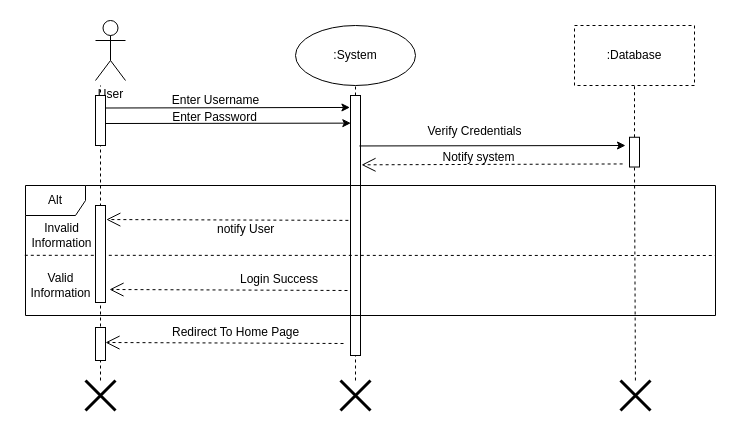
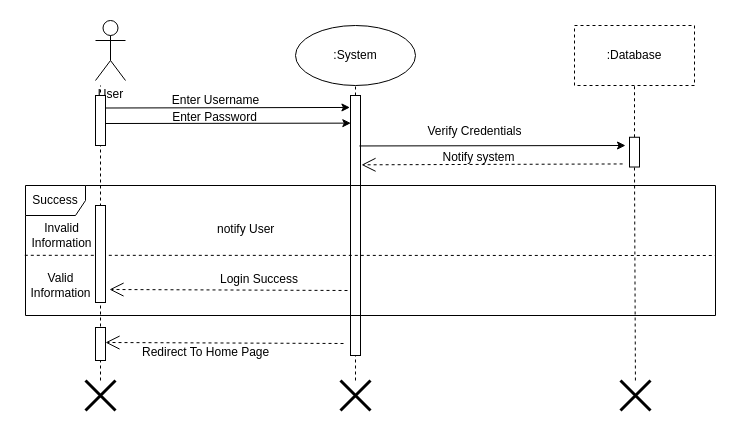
  <mxCell id="0" />
  <mxCell id="1" parent="0" />
  <mxCell id="2" value="" style="rounded=0;whiteSpace=wrap;html=1;" parent="1" vertex="1"><mxGeometry x="350" y="95" width="10" height="260" as="geometry" /></mxCell>
  <mxCell id="3" value="User" style="shape=umlActor;verticalLabelPosition=bottom;verticalAlign=top;html=1;outlineConnect=0;" parent="1" vertex="1"><mxGeometry x="95" y="20" width="30" height="60" as="geometry" /></mxCell>
  <mxCell id="4" value=":System" style="ellipse;whiteSpace=wrap;html=1;" parent="1" vertex="1"><mxGeometry x="295" y="25" width="120" height="60" as="geometry" /></mxCell>
  <mxCell id="5" value=":Database" style="rounded=0;whiteSpace=wrap;html=1;dashed=1;" parent="1" vertex="1"><mxGeometry x="574" y="25" width="120" height="60" as="geometry" /></mxCell>
  <mxCell id="6" value="" style="endArrow=none;dashed=1;html=1;rounded=0;entryX=0.5;entryY=1;entryDx=0;entryDy=0;" parent="1" source="31" target="5" edge="1"><mxGeometry width="50" height="50" relative="1" as="geometry"><mxPoint x="635" y="395" as="sourcePoint" /><mxPoint x="655" y="145" as="targetPoint" /></mxGeometry></mxCell>
  <mxCell id="7" value="" style="endArrow=none;dashed=1;html=1;rounded=0;" parent="1" source="2" target="4" edge="1"><mxGeometry width="50" height="50" relative="1" as="geometry"><mxPoint x="354.52" y="496.524" as="sourcePoint" /><mxPoint x="354.52" y="85" as="targetPoint" /></mxGeometry></mxCell>
  <mxCell id="8" value="" style="endArrow=none;dashed=1;html=1;rounded=0;" parent="1" source="25" edge="1"><mxGeometry width="50" height="50" relative="1" as="geometry"><mxPoint x="100" y="395" as="sourcePoint" /><mxPoint x="100" y="85" as="targetPoint" /></mxGeometry></mxCell>
  <mxCell id="9" value="" style="rounded=0;whiteSpace=wrap;html=1;" parent="1" vertex="1"><mxGeometry x="95" y="95" width="10" height="50" as="geometry" /></mxCell>
  <mxCell id="10" value="" style="endArrow=classic;html=1;rounded=0;exitX=1;exitY=0.25;exitDx=0;exitDy=0;entryX=-0.057;entryY=0.046;entryDx=0;entryDy=0;entryPerimeter=0;" parent="1" source="9" target="2" edge="1"><mxGeometry width="50" height="50" relative="1" as="geometry"><mxPoint x="215" y="215" as="sourcePoint" /><mxPoint x="345" y="108" as="targetPoint" /></mxGeometry></mxCell>
  <mxCell id="11" value="Enter Username" style="text;html=1;align=center;verticalAlign=middle;resizable=0;points=[];autosize=1;strokeColor=none;fillColor=none;" parent="1" vertex="1"><mxGeometry x="160" y="85" width="110" height="30" as="geometry" /></mxCell>
  <mxCell id="12" value="" style="endArrow=classic;html=1;rounded=0;entryX=-0.269;entryY=0.099;entryDx=0;entryDy=0;entryPerimeter=0;" parent="1" edge="1"><mxGeometry width="50" height="50" relative="1" as="geometry"><mxPoint x="105" y="123" as="sourcePoint" /><mxPoint x="350.31" y="122.64" as="targetPoint" /></mxGeometry></mxCell>
  <mxCell id="13" value="Enter Password" style="text;html=1;align=center;verticalAlign=middle;resizable=0;points=[];autosize=1;strokeColor=none;fillColor=none;" parent="1" vertex="1"><mxGeometry x="159" y="102" width="110" height="30" as="geometry" /></mxCell>
- <mxCell id="14" value="Alt" style="shape=umlFrame;whiteSpace=wrap;html=1;pointerEvents=0;" parent="1" vertex="1"><mxGeometry x="25" y="185" width="690" height="130" as="geometry" /></mxCell>
+ <mxCell id="14" value="Success" style="shape=umlFrame;whiteSpace=wrap;html=1;pointerEvents=0;" parent="1" vertex="1"><mxGeometry x="25" y="185" width="690" height="130" as="geometry" /></mxCell>
  <mxCell id="15" value="" style="endArrow=none;dashed=1;html=1;rounded=0;exitX=-0.001;exitY=0.537;exitDx=0;exitDy=0;exitPerimeter=0;" parent="1" source="14" edge="1"><mxGeometry width="50" height="50" relative="1" as="geometry"><mxPoint x="25" y="257" as="sourcePoint" /><mxPoint x="715" y="255" as="targetPoint" /></mxGeometry></mxCell>
  <mxCell id="16" value="" style="endArrow=none;dashed=1;html=1;rounded=0;" parent="1" source="26" target="2" edge="1"><mxGeometry width="50" height="50" relative="1" as="geometry"><mxPoint x="355" y="395" as="sourcePoint" /><mxPoint x="355" y="85" as="targetPoint" /></mxGeometry></mxCell>
  <mxCell id="17" value="Invalid&lt;br style=&quot;border-color: var(--border-color);&quot;&gt;Information" style="text;html=1;align=center;verticalAlign=middle;resizable=0;points=[];autosize=1;strokeColor=none;fillColor=none;" parent="1" vertex="1"><mxGeometry x="21" y="215" width="80" height="40" as="geometry" /></mxCell>
  <mxCell id="18" value="Valid&lt;br style=&quot;border-color: var(--border-color);&quot;&gt;Information" style="text;html=1;align=center;verticalAlign=middle;resizable=0;points=[];autosize=1;strokeColor=none;fillColor=none;" parent="1" vertex="1"><mxGeometry x="20" y="265" width="80" height="40" as="geometry" /></mxCell>
- <mxCell id="19" value="" style="endArrow=open;endSize=12;dashed=1;html=1;rounded=0;exitX=0.949;exitY=0.122;exitDx=0;exitDy=0;exitPerimeter=0;entryX=1.06;entryY=0.101;entryDx=0;entryDy=0;entryPerimeter=0;" parent="1" source="20" target="17" edge="1"><mxGeometry width="160" relative="1" as="geometry"><mxPoint x="341" y="222" as="sourcePoint" /><mxPoint x="111" y="222" as="targetPoint" /></mxGeometry></mxCell>
  <mxCell id="20" value="notify User" style="text;whiteSpace=wrap;html=1;" parent="1" vertex="1"><mxGeometry x="215" y="215" width="140" height="40" as="geometry" /></mxCell>
  <mxCell id="21" value="" style="endArrow=open;endSize=12;dashed=1;html=1;rounded=0;exitX=0.949;exitY=0.122;exitDx=0;exitDy=0;exitPerimeter=0;entryX=1.06;entryY=0.101;entryDx=0;entryDy=0;entryPerimeter=0;" parent="1" edge="1"><mxGeometry width="160" relative="1" as="geometry"><mxPoint x="347" y="290" as="sourcePoint" /><mxPoint x="109" y="289" as="targetPoint" /></mxGeometry></mxCell>
- <mxCell id="22" value="Login Success" style="text;whiteSpace=wrap;html=1;" parent="1" vertex="1"><mxGeometry x="238" y="265" width="90" height="40" as="geometry" /></mxCell>
+ <mxCell id="22" value="Login Success" style="text;whiteSpace=wrap;html=1;" parent="1" vertex="1"><mxGeometry x="218" y="265" width="90" height="40" as="geometry" /></mxCell>
  <mxCell id="23" value="" style="endArrow=classic;html=1;rounded=0;exitX=0.988;exitY=0.221;exitDx=0;exitDy=0;exitPerimeter=0;" parent="1" edge="1"><mxGeometry width="50" height="50" relative="1" as="geometry"><mxPoint x="358.88" y="145.46" as="sourcePoint" /><mxPoint x="625" y="145" as="targetPoint" /></mxGeometry></mxCell>
  <mxCell id="24" value="Verify Credentials" style="text;html=1;align=center;verticalAlign=middle;resizable=0;points=[];autosize=1;strokeColor=none;fillColor=none;" parent="1" vertex="1"><mxGeometry x="414" y="116" width="120" height="30" as="geometry" /></mxCell>
  <mxCell id="25" value="" style="shape=umlDestroy;whiteSpace=wrap;html=1;strokeWidth=3;targetShapes=umlLifeline;" parent="1" vertex="1"><mxGeometry x="85" y="380" width="30" height="30" as="geometry" /></mxCell>
  <mxCell id="26" value="" style="shape=umlDestroy;whiteSpace=wrap;html=1;strokeWidth=3;targetShapes=umlLifeline;" parent="1" vertex="1"><mxGeometry x="340" y="380" width="30" height="30" as="geometry" /></mxCell>
  <mxCell id="27" value="" style="shape=umlDestroy;whiteSpace=wrap;html=1;strokeWidth=3;targetShapes=umlLifeline;" parent="1" vertex="1"><mxGeometry x="620" y="380" width="30" height="30" as="geometry" /></mxCell>
  <mxCell id="28" value="" style="endArrow=open;endSize=12;dashed=1;html=1;rounded=0;entryX=1.06;entryY=0.101;entryDx=0;entryDy=0;entryPerimeter=0;exitX=0.739;exitY=1.887;exitDx=0;exitDy=0;exitPerimeter=0;" parent="1" edge="1"><mxGeometry width="160" relative="1" as="geometry"><mxPoint x="622.13" y="163.449" as="sourcePoint" /><mxPoint x="361" y="164.33" as="targetPoint" /></mxGeometry></mxCell>
  <mxCell id="29" value="Notify system" style="text;html=1;align=center;verticalAlign=middle;resizable=0;points=[];autosize=1;strokeColor=none;fillColor=none;" parent="1" vertex="1"><mxGeometry x="428" y="142" width="100" height="30" as="geometry" /></mxCell>
  <mxCell id="30" value="" style="endArrow=none;dashed=1;html=1;rounded=0;entryX=1;entryY=0.5;entryDx=0;entryDy=0;" parent="1" source="27" target="31" edge="1"><mxGeometry width="50" height="50" relative="1" as="geometry"><mxPoint x="635" y="380" as="sourcePoint" /><mxPoint x="634" y="85" as="targetPoint" /></mxGeometry></mxCell>
  <mxCell id="31" value="" style="rounded=0;whiteSpace=wrap;html=1;rotation=90;" parent="1" vertex="1"><mxGeometry x="619.13" y="146.63" width="29.75" height="10" as="geometry" /></mxCell>
  <mxCell id="32" value="" style="endArrow=open;endSize=12;dashed=1;html=1;rounded=0;exitX=0.949;exitY=0.122;exitDx=0;exitDy=0;exitPerimeter=0;entryX=1.06;entryY=0.101;entryDx=0;entryDy=0;entryPerimeter=0;" parent="1" edge="1"><mxGeometry width="160" relative="1" as="geometry"><mxPoint x="343" y="343" as="sourcePoint" /><mxPoint x="105" y="342" as="targetPoint" /></mxGeometry></mxCell>
- <mxCell id="33" value="Redirect To Home Page" style="text;whiteSpace=wrap;html=1;" parent="1" vertex="1"><mxGeometry x="170" y="318" width="131" height="40" as="geometry" /></mxCell>
+ <mxCell id="33" value="Redirect To Home Page" style="text;whiteSpace=wrap;html=1;" parent="1" vertex="1"><mxGeometry x="140" y="338" width="131" height="40" as="geometry" /></mxCell>
  <mxCell id="34" value="" style="rounded=0;whiteSpace=wrap;html=1;" parent="1" vertex="1"><mxGeometry x="95" y="327" width="10" height="33" as="geometry" /></mxCell>
  <mxCell id="35" value="" style="rounded=0;whiteSpace=wrap;html=1;" vertex="1" parent="1"><mxGeometry x="95" y="205" width="10" height="97" as="geometry" /></mxCell>
